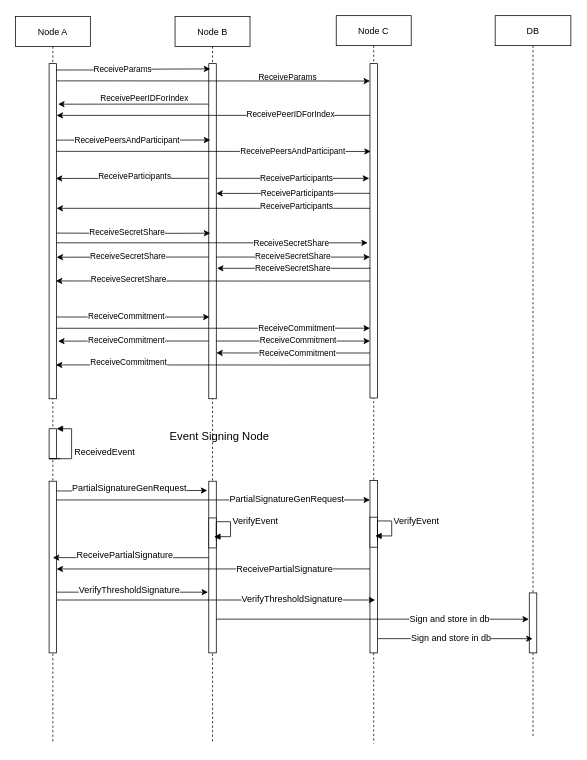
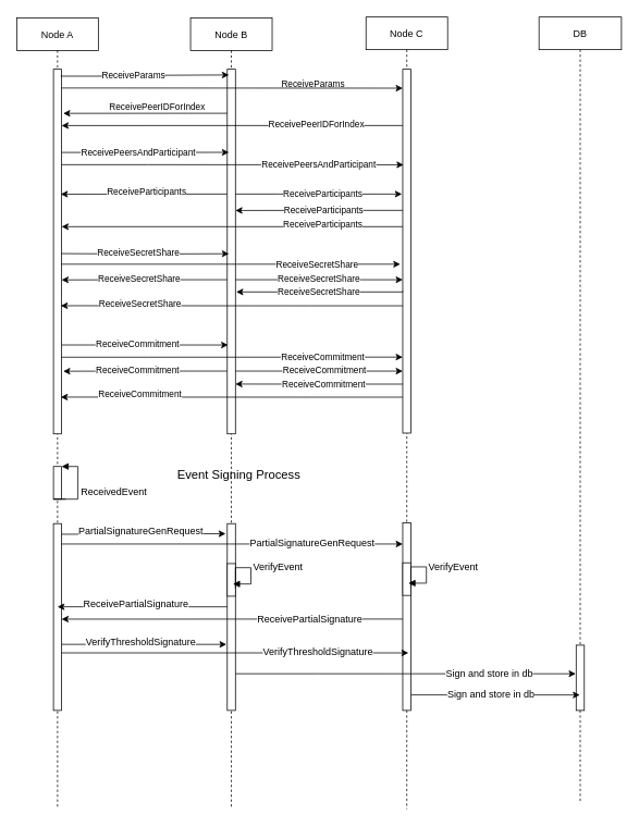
  <mxCell id="0" />
  <mxCell id="1" parent="0" />
  <mxCell id="2" value="Node A" style="shape=umlLifeline;perimeter=lifelinePerimeter;container=1;collapsible=0;recursiveResize=0;rounded=0;shadow=0;strokeWidth=1;" parent="1" vertex="1"><mxGeometry x="20" y="21" width="100" height="970" as="geometry" /></mxCell>
  <mxCell id="3" value="" style="html=1;points=[];perimeter=orthogonalPerimeter;" vertex="1" parent="2"><mxGeometry x="45" y="63" width="10" height="447" as="geometry" /></mxCell>
  <mxCell id="4" value="" style="html=1;points=[];perimeter=orthogonalPerimeter;" vertex="1" parent="2"><mxGeometry x="45" y="620" width="10" height="229" as="geometry" /></mxCell>
  <mxCell id="5" value="" style="html=1;points=[];perimeter=orthogonalPerimeter;fontSize=15;" vertex="1" parent="2"><mxGeometry x="45" y="550" width="10" height="40" as="geometry" /></mxCell>
  <mxCell id="6" value="ReceivedEvent" style="edgeStyle=orthogonalEdgeStyle;html=1;align=left;spacingLeft=2;endArrow=block;rounded=0;entryX=1;entryY=0;fontSize=12;" edge="1" target="5" parent="2"><mxGeometry relative="1" as="geometry"><mxPoint x="60" y="590" as="sourcePoint" /><Array as="points"><mxPoint x="45" y="590" /><mxPoint x="75" y="590" /><mxPoint x="75" y="551" /></Array></mxGeometry></mxCell>
  <mxCell id="7" value="Node B" style="shape=umlLifeline;perimeter=lifelinePerimeter;container=1;collapsible=0;recursiveResize=0;rounded=0;shadow=0;strokeWidth=1;" parent="1" vertex="1"><mxGeometry x="233" y="21" width="100" height="970" as="geometry" /></mxCell>
  <mxCell id="8" value="" style="html=1;points=[];perimeter=orthogonalPerimeter;" vertex="1" parent="7"><mxGeometry x="45" y="63" width="10" height="447" as="geometry" /></mxCell>
  <mxCell id="9" value="" style="html=1;points=[];perimeter=orthogonalPerimeter;" vertex="1" parent="7"><mxGeometry x="45" y="620" width="10" height="229" as="geometry" /></mxCell>
  <mxCell id="10" value="" style="html=1;points=[];perimeter=orthogonalPerimeter;fontSize=12;" vertex="1" parent="7"><mxGeometry x="45" y="669" width="10" height="40" as="geometry" /></mxCell>
  <mxCell id="11" value="VerifyEvent" style="edgeStyle=orthogonalEdgeStyle;html=1;align=left;spacingLeft=2;endArrow=block;rounded=0;entryX=1;entryY=0;fontSize=12;exitX=1.3;exitY=0.24;exitDx=0;exitDy=0;exitPerimeter=0;" edge="1" parent="7"><mxGeometry relative="1" as="geometry"><mxPoint x="55" y="698.96" as="sourcePoint" /><Array as="points"><mxPoint x="55" y="674" /><mxPoint x="74" y="674" /><mxPoint x="74" y="694" /></Array><mxPoint x="52" y="694" as="targetPoint" /></mxGeometry></mxCell>
  <mxCell id="12" value="Node C" style="shape=umlLifeline;perimeter=lifelinePerimeter;container=1;collapsible=0;recursiveResize=0;rounded=0;shadow=0;strokeWidth=1;" parent="1" vertex="1"><mxGeometry x="448" y="20" width="100" height="971" as="geometry" /></mxCell>
  <mxCell id="13" value="" style="html=1;points=[];perimeter=orthogonalPerimeter;" vertex="1" parent="12"><mxGeometry x="45" y="64" width="10" height="446" as="geometry" /></mxCell>
  <mxCell id="14" value="DB" style="shape=umlLifeline;perimeter=lifelinePerimeter;container=1;collapsible=0;recursiveResize=0;rounded=0;shadow=0;strokeWidth=1;" vertex="1" parent="1"><mxGeometry x="660" y="20" width="101" height="961" as="geometry" /></mxCell>
  <mxCell id="15" value="" style="html=1;points=[];perimeter=orthogonalPerimeter;fontSize=12;" vertex="1" parent="14"><mxGeometry x="45.5" y="770" width="10" height="80" as="geometry" /></mxCell>
  <mxCell id="16" style="edgeStyle=orthogonalEdgeStyle;rounded=0;orthogonalLoop=1;jettySize=auto;html=1;exitX=0.9;exitY=0.019;exitDx=0;exitDy=0;exitPerimeter=0;" edge="1" parent="1" source="3"><mxGeometry relative="1" as="geometry"><mxPoint x="80" y="91" as="sourcePoint" /><mxPoint x="280" y="91" as="targetPoint" /></mxGeometry></mxCell>
  <mxCell id="17" value="ReceiveParams" style="edgeLabel;html=1;align=center;verticalAlign=middle;resizable=0;points=[];" vertex="1" connectable="0" parent="16"><mxGeometry x="-0.592" y="-1" relative="1" as="geometry"><mxPoint x="47" y="-2" as="offset" /></mxGeometry></mxCell>
  <mxCell id="18" style="edgeStyle=orthogonalEdgeStyle;rounded=0;orthogonalLoop=1;jettySize=auto;html=1;entryX=1;entryY=0.181;entryDx=0;entryDy=0;entryPerimeter=0;" edge="1" parent="1"><mxGeometry relative="1" as="geometry"><mxPoint x="493" y="153" as="sourcePoint" /><mxPoint x="75" y="153.056" as="targetPoint" /><Array as="points"><mxPoint x="400" y="153" /><mxPoint x="400" y="153" /></Array></mxGeometry></mxCell>
  <mxCell id="19" value="ReceivePeerIDForIndex" style="edgeLabel;html=1;align=center;verticalAlign=middle;resizable=0;points=[];" vertex="1" connectable="0" parent="1"><mxGeometry x="386.001" y="151.094" as="geometry" /></mxCell>
  <mxCell id="20" style="edgeStyle=orthogonalEdgeStyle;rounded=0;orthogonalLoop=1;jettySize=auto;html=1;entryX=0.2;entryY=0.257;entryDx=0;entryDy=0;entryPerimeter=0;" edge="1" parent="1"><mxGeometry relative="1" as="geometry"><mxPoint x="75" y="186" as="sourcePoint" /><mxPoint x="280" y="185.889" as="targetPoint" /><Array as="points"><mxPoint x="120" y="186" /><mxPoint x="120" y="186" /></Array></mxGeometry></mxCell>
  <mxCell id="21" value="ReceivePeersAndParticipant" style="edgeLabel;html=1;align=center;verticalAlign=middle;resizable=0;points=[];" vertex="1" connectable="0" parent="20"><mxGeometry x="-0.2" y="1" relative="1" as="geometry"><mxPoint x="12" y="1" as="offset" /></mxGeometry></mxCell>
  <mxCell id="22" style="edgeStyle=orthogonalEdgeStyle;rounded=0;orthogonalLoop=1;jettySize=auto;html=1;entryX=0.1;entryY=0.293;entryDx=0;entryDy=0;entryPerimeter=0;" edge="1" parent="1"><mxGeometry relative="1" as="geometry"><mxPoint x="75" y="201" as="sourcePoint" /><mxPoint x="494" y="201.168" as="targetPoint" /><Array as="points"><mxPoint x="180" y="201" /><mxPoint x="180" y="201" /></Array></mxGeometry></mxCell>
  <mxCell id="23" value="ReceivePeersAndParticipant" style="edgeLabel;html=1;align=center;verticalAlign=middle;resizable=0;points=[];" vertex="1" connectable="0" parent="1"><mxGeometry x="389.999" y="200.974" as="geometry" /></mxCell>
  <mxCell id="24" value="ReceiveParams" style="edgeLabel;html=1;align=center;verticalAlign=middle;resizable=0;points=[];" vertex="1" connectable="0" parent="1"><mxGeometry x="382.798" y="101.121" as="geometry" /></mxCell>
  <mxCell id="25" value="ReceivePeerIDForIndex" style="edgeLabel;html=1;align=center;verticalAlign=middle;resizable=0;points=[];" vertex="1" connectable="0" parent="1"><mxGeometry x="191.001" y="130.094" as="geometry" /></mxCell>
  <mxCell id="26" style="edgeStyle=orthogonalEdgeStyle;rounded=0;orthogonalLoop=1;jettySize=auto;html=1;entryX=0.9;entryY=0.394;entryDx=0;entryDy=0;entryPerimeter=0;" edge="1" parent="1"><mxGeometry relative="1" as="geometry"><mxPoint x="278" y="237" as="sourcePoint" /><mxPoint x="74" y="237.144" as="targetPoint" /><Array as="points"><mxPoint x="220" y="237" /><mxPoint x="220" y="237" /></Array></mxGeometry></mxCell>
  <mxCell id="27" value="ReceiveParticipants" style="edgeLabel;html=1;align=center;verticalAlign=middle;resizable=0;points=[];" vertex="1" connectable="0" parent="26"><mxGeometry x="-0.333" y="-3" relative="1" as="geometry"><mxPoint x="-31" as="offset" /></mxGeometry></mxCell>
  <mxCell id="28" style="edgeStyle=orthogonalEdgeStyle;rounded=0;orthogonalLoop=1;jettySize=auto;html=1;entryX=-0.1;entryY=0.391;entryDx=0;entryDy=0;entryPerimeter=0;" edge="1" parent="1"><mxGeometry relative="1" as="geometry"><mxPoint x="288" y="237" as="sourcePoint" /><mxPoint x="492" y="237.016" as="targetPoint" /><Array as="points"><mxPoint x="340" y="237" /><mxPoint x="340" y="237" /></Array></mxGeometry></mxCell>
  <mxCell id="29" value="ReceiveParticipants" style="edgeLabel;html=1;align=center;verticalAlign=middle;resizable=0;points=[];" vertex="1" connectable="0" parent="1"><mxGeometry x="394.997" y="236.01" as="geometry" /></mxCell>
  <mxCell id="30" style="edgeStyle=orthogonalEdgeStyle;rounded=0;orthogonalLoop=1;jettySize=auto;html=1;entryX=1;entryY=0.446;entryDx=0;entryDy=0;entryPerimeter=0;" edge="1" parent="1"><mxGeometry relative="1" as="geometry"><mxPoint x="493" y="257" as="sourcePoint" /><mxPoint x="288" y="257.142" as="targetPoint" /><Array as="points"><mxPoint x="440" y="257" /><mxPoint x="440" y="257" /></Array></mxGeometry></mxCell>
  <mxCell id="31" value="ReceiveParticipants" style="edgeLabel;html=1;align=center;verticalAlign=middle;resizable=0;points=[];" vertex="1" connectable="0" parent="1"><mxGeometry x="395.997" y="256.01" as="geometry" /></mxCell>
  <mxCell id="32" style="edgeStyle=orthogonalEdgeStyle;rounded=0;orthogonalLoop=1;jettySize=auto;html=1;" edge="1" parent="1"><mxGeometry relative="1" as="geometry"><mxPoint x="493" y="277" as="sourcePoint" /><mxPoint x="75" y="277" as="targetPoint" /></mxGeometry></mxCell>
  <mxCell id="33" value="ReceiveParticipants" style="edgeLabel;html=1;align=center;verticalAlign=middle;resizable=0;points=[];" vertex="1" connectable="0" parent="1"><mxGeometry x="394.997" y="274.01" as="geometry" /></mxCell>
  <mxCell id="34" style="edgeStyle=orthogonalEdgeStyle;rounded=0;orthogonalLoop=1;jettySize=auto;html=1;entryX=0.2;entryY=0.506;entryDx=0;entryDy=0;entryPerimeter=0;" edge="1" parent="1" target="8"><mxGeometry relative="1" as="geometry"><mxPoint x="75" y="310" as="sourcePoint" /><mxPoint x="270" y="310" as="targetPoint" /><Array as="points" /></mxGeometry></mxCell>
  <mxCell id="35" value="ReceiveSecretShare" style="edgeLabel;html=1;align=center;verticalAlign=middle;resizable=0;points=[];" vertex="1" connectable="0" parent="34"><mxGeometry x="-0.206" y="2" relative="1" as="geometry"><mxPoint x="11" as="offset" /></mxGeometry></mxCell>
  <mxCell id="36" style="edgeStyle=orthogonalEdgeStyle;rounded=0;orthogonalLoop=1;jettySize=auto;html=1;" edge="1" parent="1"><mxGeometry relative="1" as="geometry"><mxPoint x="75" y="323" as="sourcePoint" /><mxPoint x="490" y="323" as="targetPoint" /><Array as="points"><mxPoint x="290" y="323" /><mxPoint x="290" y="323" /></Array></mxGeometry></mxCell>
  <mxCell id="37" style="edgeStyle=orthogonalEdgeStyle;rounded=0;orthogonalLoop=1;jettySize=auto;html=1;entryX=1;entryY=0.562;entryDx=0;entryDy=0;entryPerimeter=0;" edge="1" parent="1"><mxGeometry relative="1" as="geometry"><mxPoint x="278" y="342" as="sourcePoint" /><mxPoint x="75" y="342.214" as="targetPoint" /><Array as="points"><mxPoint x="230" y="342" /><mxPoint x="230" y="342" /></Array></mxGeometry></mxCell>
  <mxCell id="38" style="edgeStyle=orthogonalEdgeStyle;rounded=0;orthogonalLoop=1;jettySize=auto;html=1;entryX=0;entryY=0.673;entryDx=0;entryDy=0;entryPerimeter=0;" edge="1" parent="1"><mxGeometry relative="1" as="geometry"><mxPoint x="288" y="342" as="sourcePoint" /><mxPoint x="493" y="342.048" as="targetPoint" /><Array as="points"><mxPoint x="350" y="342" /><mxPoint x="350" y="342" /></Array></mxGeometry></mxCell>
  <mxCell id="39" style="edgeStyle=orthogonalEdgeStyle;rounded=0;orthogonalLoop=1;jettySize=auto;html=1;exitX=0;exitY=0.594;exitDx=0;exitDy=0;exitPerimeter=0;" edge="1" parent="1"><mxGeometry relative="1" as="geometry"><mxPoint x="493" y="355.924" as="sourcePoint" /><mxPoint x="289" y="357" as="targetPoint" /><Array as="points"><mxPoint x="493" y="357" /></Array></mxGeometry></mxCell>
  <mxCell id="40" style="edgeStyle=orthogonalEdgeStyle;rounded=0;orthogonalLoop=1;jettySize=auto;html=1;entryX=0.9;entryY=0.763;entryDx=0;entryDy=0;entryPerimeter=0;" edge="1" parent="1"><mxGeometry relative="1" as="geometry"><mxPoint x="493" y="374" as="sourcePoint" /><mxPoint x="74" y="373.888" as="targetPoint" /><Array as="points"><mxPoint x="380" y="374" /><mxPoint x="380" y="374" /></Array></mxGeometry></mxCell>
  <mxCell id="41" value="ReceiveSecretShare" style="edgeLabel;html=1;align=center;verticalAlign=middle;resizable=0;points=[];" vertex="1" connectable="0" parent="1"><mxGeometry x="387" y="323.008" as="geometry" /></mxCell>
  <mxCell id="42" value="ReceiveSecretShare" style="edgeLabel;html=1;align=center;verticalAlign=middle;resizable=0;points=[];" vertex="1" connectable="0" parent="1"><mxGeometry x="169" y="340.008" as="geometry" /></mxCell>
  <mxCell id="43" value="ReceiveSecretShare" style="edgeLabel;html=1;align=center;verticalAlign=middle;resizable=0;points=[];" vertex="1" connectable="0" parent="1"><mxGeometry x="389" y="340.008" as="geometry" /></mxCell>
  <mxCell id="44" value="ReceiveSecretShare" style="edgeLabel;html=1;align=center;verticalAlign=middle;resizable=0;points=[];" vertex="1" connectable="0" parent="1"><mxGeometry x="389" y="356.008" as="geometry" /></mxCell>
  <mxCell id="45" value="ReceiveSecretShare" style="edgeLabel;html=1;align=center;verticalAlign=middle;resizable=0;points=[];" vertex="1" connectable="0" parent="1"><mxGeometry x="170" y="371.008" as="geometry" /></mxCell>
  <mxCell id="46" style="edgeStyle=orthogonalEdgeStyle;rounded=0;orthogonalLoop=1;jettySize=auto;html=1;entryX=0.1;entryY=0.581;entryDx=0;entryDy=0;entryPerimeter=0;" edge="1" parent="1"><mxGeometry relative="1" as="geometry"><mxPoint x="75" y="422" as="sourcePoint" /><mxPoint x="279" y="422.037" as="targetPoint" /><Array as="points"><mxPoint x="120" y="422" /><mxPoint x="120" y="422" /></Array></mxGeometry></mxCell>
  <mxCell id="47" value="ReceiveCommitment" style="edgeLabel;html=1;align=center;verticalAlign=middle;resizable=0;points=[];" vertex="1" connectable="0" parent="46"><mxGeometry x="-0.206" y="2" relative="1" as="geometry"><mxPoint x="11" as="offset" /></mxGeometry></mxCell>
  <mxCell id="48" style="edgeStyle=orthogonalEdgeStyle;rounded=0;orthogonalLoop=1;jettySize=auto;html=1;entryX=0;entryY=0.622;entryDx=0;entryDy=0;entryPerimeter=0;" edge="1" parent="1"><mxGeometry relative="1" as="geometry"><mxPoint x="75" y="437" as="sourcePoint" /><mxPoint x="493" y="436.872" as="targetPoint" /><Array as="points"><mxPoint x="180" y="437" /><mxPoint x="180" y="437" /></Array></mxGeometry></mxCell>
  <mxCell id="49" style="edgeStyle=orthogonalEdgeStyle;rounded=0;orthogonalLoop=1;jettySize=auto;html=1;entryX=1.2;entryY=0.668;entryDx=0;entryDy=0;entryPerimeter=0;" edge="1" parent="1"><mxGeometry relative="1" as="geometry"><mxPoint x="278" y="454" as="sourcePoint" /><mxPoint x="77" y="454.168" as="targetPoint" /><Array as="points"><mxPoint x="230" y="454" /><mxPoint x="230" y="454" /></Array></mxGeometry></mxCell>
  <mxCell id="50" style="edgeStyle=orthogonalEdgeStyle;rounded=0;orthogonalLoop=1;jettySize=auto;html=1;entryX=0;entryY=0.673;entryDx=0;entryDy=0;entryPerimeter=0;" edge="1" parent="1"><mxGeometry relative="1" as="geometry"><mxPoint x="288" y="454" as="sourcePoint" /><mxPoint x="493" y="454.048" as="targetPoint" /><Array as="points"><mxPoint x="350" y="454" /><mxPoint x="350" y="454" /></Array></mxGeometry></mxCell>
  <mxCell id="51" style="edgeStyle=orthogonalEdgeStyle;rounded=0;orthogonalLoop=1;jettySize=auto;html=1;entryX=1;entryY=0.708;entryDx=0;entryDy=0;entryPerimeter=0;" edge="1" parent="1"><mxGeometry relative="1" as="geometry"><mxPoint x="493" y="470" as="sourcePoint" /><mxPoint x="288" y="469.916" as="targetPoint" /><Array as="points"><mxPoint x="440" y="470" /><mxPoint x="440" y="470" /></Array></mxGeometry></mxCell>
  <mxCell id="52" style="edgeStyle=orthogonalEdgeStyle;rounded=0;orthogonalLoop=1;jettySize=auto;html=1;entryX=0.9;entryY=0.763;entryDx=0;entryDy=0;entryPerimeter=0;" edge="1" parent="1"><mxGeometry relative="1" as="geometry"><mxPoint x="493" y="486" as="sourcePoint" /><mxPoint x="74" y="485.888" as="targetPoint" /><Array as="points"><mxPoint x="380" y="486" /><mxPoint x="380" y="486" /></Array></mxGeometry></mxCell>
  <mxCell id="53" value="ReceiveCommitment" style="edgeLabel;html=1;align=center;verticalAlign=middle;resizable=0;points=[];" vertex="1" connectable="0" parent="1"><mxGeometry x="394" y="436.008" as="geometry" /></mxCell>
  <mxCell id="54" value="ReceiveCommitment" style="edgeLabel;html=1;align=center;verticalAlign=middle;resizable=0;points=[];" vertex="1" connectable="0" parent="1"><mxGeometry x="167" y="452.008" as="geometry" /></mxCell>
  <mxCell id="55" value="ReceiveCommitment" style="edgeLabel;html=1;align=center;verticalAlign=middle;resizable=0;points=[];" vertex="1" connectable="0" parent="1"><mxGeometry x="395" y="469.008" as="geometry" /></mxCell>
  <mxCell id="56" value="ReceiveCommitment" style="edgeLabel;html=1;align=center;verticalAlign=middle;resizable=0;points=[];" vertex="1" connectable="0" parent="1"><mxGeometry x="170" y="481.008" as="geometry" /></mxCell>
  <mxCell id="57" value="ReceiveCommitment" style="edgeLabel;html=1;align=center;verticalAlign=middle;resizable=0;points=[];" vertex="1" connectable="0" parent="1"><mxGeometry x="396" y="452.008" as="geometry" /></mxCell>
  <mxCell id="58" style="edgeStyle=orthogonalEdgeStyle;rounded=0;orthogonalLoop=1;jettySize=auto;html=1;entryX=1.2;entryY=0.121;entryDx=0;entryDy=0;entryPerimeter=0;" edge="1" parent="1" source="8" target="3"><mxGeometry relative="1" as="geometry"><Array as="points"><mxPoint x="230" y="138" /><mxPoint x="230" y="138" /></Array></mxGeometry></mxCell>
  <mxCell id="59" style="edgeStyle=orthogonalEdgeStyle;rounded=0;orthogonalLoop=1;jettySize=auto;html=1;entryX=0;entryY=0.052;entryDx=0;entryDy=0;entryPerimeter=0;" edge="1" parent="1" source="3" target="13"><mxGeometry relative="1" as="geometry"><Array as="points"><mxPoint x="150" y="107" /><mxPoint x="150" y="107" /></Array></mxGeometry></mxCell>
  <mxCell id="60" style="edgeStyle=orthogonalEdgeStyle;rounded=0;orthogonalLoop=1;jettySize=auto;html=1;fontSize=12;entryX=0.5;entryY=0.253;entryDx=0;entryDy=0;entryPerimeter=0;" edge="1" parent="1"><mxGeometry relative="1" as="geometry"><mxPoint x="278" y="743" as="sourcePoint" /><mxPoint x="70" y="742.937" as="targetPoint" /><Array as="points"><mxPoint x="230" y="743" /><mxPoint x="230" y="743" /></Array></mxGeometry></mxCell>
  <mxCell id="61" value="ReceivePartialSignature" style="edgeLabel;html=1;align=center;verticalAlign=middle;resizable=0;points=[];fontSize=12;" vertex="1" connectable="0" parent="60"><mxGeometry x="0.31" y="-3" relative="1" as="geometry"><mxPoint x="23" as="offset" /></mxGeometry></mxCell>
  <mxCell id="62" style="edgeStyle=orthogonalEdgeStyle;rounded=0;orthogonalLoop=1;jettySize=auto;html=1;entryX=1;entryY=0.208;entryDx=0;entryDy=0;entryPerimeter=0;fontSize=12;" edge="1" parent="1"><mxGeometry relative="1" as="geometry"><mxPoint x="493" y="758" as="sourcePoint" /><mxPoint x="75" y="758.08" as="targetPoint" /><Array as="points"><mxPoint x="390" y="758" /><mxPoint x="390" y="758" /></Array></mxGeometry></mxCell>
  <mxCell id="63" style="edgeStyle=orthogonalEdgeStyle;rounded=0;orthogonalLoop=1;jettySize=auto;html=1;entryX=0.45;entryY=0.763;entryDx=0;entryDy=0;entryPerimeter=0;fontSize=12;" edge="1" parent="1" source="64" target="15"><mxGeometry relative="1" as="geometry"><Array as="points"><mxPoint x="550" y="851" /><mxPoint x="550" y="851" /></Array></mxGeometry></mxCell>
  <mxCell id="64" value="" style="html=1;points=[];perimeter=orthogonalPerimeter;" vertex="1" parent="1"><mxGeometry x="493" y="640" width="10" height="230" as="geometry" /></mxCell>
- <mxCell id="65" value="Event Signing Node" style="text;html=1;align=center;verticalAlign=middle;resizable=0;points=[];autosize=1;strokeColor=none;fillColor=none;fontSize=15;" vertex="1" parent="1"><mxGeometry x="207" y="566" width="170" height="30" as="geometry" /></mxCell>
+ <mxCell id="65" value="Event Signing Process" style="text;html=1;align=center;verticalAlign=middle;resizable=0;points=[];autosize=1;strokeColor=none;fillColor=none;fontSize=15;" vertex="1" parent="1"><mxGeometry x="207" y="566" width="170" height="30" as="geometry" /></mxCell>
  <mxCell id="66" style="edgeStyle=orthogonalEdgeStyle;rounded=0;orthogonalLoop=1;jettySize=auto;html=1;entryX=-0.2;entryY=0.054;entryDx=0;entryDy=0;entryPerimeter=0;fontSize=12;" edge="1" parent="1" source="4" target="9"><mxGeometry relative="1" as="geometry"><Array as="points"><mxPoint x="120" y="654" /><mxPoint x="120" y="654" /></Array></mxGeometry></mxCell>
  <mxCell id="67" value="PartialSignatureGenRequest" style="edgeLabel;html=1;align=center;verticalAlign=middle;resizable=0;points=[];fontSize=12;" vertex="1" connectable="0" parent="66"><mxGeometry x="-0.413" y="2" relative="1" as="geometry"><mxPoint x="38" y="-2" as="offset" /></mxGeometry></mxCell>
  <mxCell id="68" style="edgeStyle=orthogonalEdgeStyle;rounded=0;orthogonalLoop=1;jettySize=auto;html=1;fontSize=12;" edge="1" parent="1"><mxGeometry relative="1" as="geometry"><mxPoint x="75" y="666" as="sourcePoint" /><mxPoint x="493" y="666" as="targetPoint" /><Array as="points"><mxPoint x="280" y="666" /><mxPoint x="280" y="666" /></Array></mxGeometry></mxCell>
  <mxCell id="69" value="PartialSignatureGenRequest" style="edgeLabel;html=1;align=center;verticalAlign=middle;resizable=0;points=[];fontSize=12;" vertex="1" connectable="0" parent="1"><mxGeometry x="381.001" y="664.004" as="geometry" /></mxCell>
  <mxCell id="70" value="ReceivePartialSignature" style="edgeLabel;html=1;align=center;verticalAlign=middle;resizable=0;points=[];fontSize=12;" vertex="1" connectable="0" parent="1"><mxGeometry x="378" y="757.989" as="geometry" /></mxCell>
  <mxCell id="71" style="edgeStyle=orthogonalEdgeStyle;rounded=0;orthogonalLoop=1;jettySize=auto;html=1;entryX=-0.1;entryY=0.454;entryDx=0;entryDy=0;entryPerimeter=0;fontSize=12;" edge="1" parent="1"><mxGeometry relative="1" as="geometry"><mxPoint x="75" y="789" as="sourcePoint" /><mxPoint x="277" y="789.04" as="targetPoint" /><Array as="points"><mxPoint x="130" y="789" /><mxPoint x="130" y="789" /></Array></mxGeometry></mxCell>
  <mxCell id="72" value="VerifyThresholdSignature" style="edgeLabel;html=1;align=center;verticalAlign=middle;resizable=0;points=[];fontSize=12;" vertex="1" connectable="0" parent="71"><mxGeometry x="-0.346" y="3" relative="1" as="geometry"><mxPoint x="30" as="offset" /></mxGeometry></mxCell>
  <mxCell id="73" style="edgeStyle=orthogonalEdgeStyle;rounded=0;orthogonalLoop=1;jettySize=auto;html=1;entryX=0.7;entryY=0.502;entryDx=0;entryDy=0;entryPerimeter=0;fontSize=12;" edge="1" parent="1"><mxGeometry relative="1" as="geometry"><mxPoint x="75" y="799.46" as="sourcePoint" /><mxPoint x="500" y="799.46" as="targetPoint" /></mxGeometry></mxCell>
  <mxCell id="74" value="VerifyThresholdSignature" style="edgeLabel;html=1;align=center;verticalAlign=middle;resizable=0;points=[];fontSize=12;" vertex="1" connectable="0" parent="1"><mxGeometry x="388.001" y="798.003" as="geometry" /></mxCell>
  <mxCell id="75" value="" style="html=1;points=[];perimeter=orthogonalPerimeter;fontSize=12;" vertex="1" parent="1"><mxGeometry x="493" y="689" width="10" height="40" as="geometry" /></mxCell>
  <mxCell id="76" value="VerifyEvent" style="edgeStyle=orthogonalEdgeStyle;html=1;align=left;spacingLeft=2;endArrow=block;rounded=0;entryX=1;entryY=0;fontSize=12;exitX=1.3;exitY=0.24;exitDx=0;exitDy=0;exitPerimeter=0;" edge="1" parent="1"><mxGeometry relative="1" as="geometry"><mxPoint x="503" y="718.96" as="sourcePoint" /><Array as="points"><mxPoint x="503" y="694" /><mxPoint x="522" y="694" /><mxPoint x="522" y="714" /></Array><mxPoint x="500" y="714" as="targetPoint" /></mxGeometry></mxCell>
  <mxCell id="77" style="edgeStyle=orthogonalEdgeStyle;rounded=0;orthogonalLoop=1;jettySize=auto;html=1;entryX=-0.05;entryY=0.438;entryDx=0;entryDy=0;entryPerimeter=0;fontSize=12;" edge="1" parent="1" source="9" target="15"><mxGeometry relative="1" as="geometry"><Array as="points"><mxPoint x="390" y="825" /><mxPoint x="390" y="825" /></Array></mxGeometry></mxCell>
  <mxCell id="78" value="Sign and store in db" style="edgeLabel;html=1;align=center;verticalAlign=middle;resizable=0;points=[];fontSize=12;" vertex="1" connectable="0" parent="77"><mxGeometry x="0.343" y="1" relative="1" as="geometry"><mxPoint x="30" as="offset" /></mxGeometry></mxCell>
  <mxCell id="79" value="Sign and store in db" style="edgeLabel;html=1;align=center;verticalAlign=middle;resizable=0;points=[];fontSize=12;" vertex="1" connectable="0" parent="1"><mxGeometry x="600" y="849.023" as="geometry" /></mxCell>
